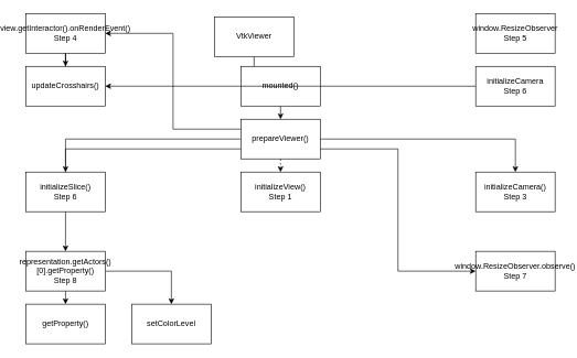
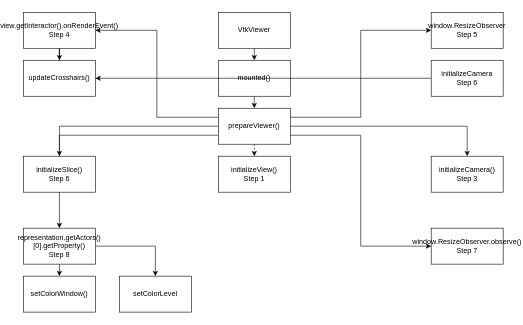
  <mxCell id="0" />
  <mxCell id="1" parent="0" />
  <mxCell id="2" style="edgeStyle=orthogonalEdgeStyle;rounded=0;orthogonalLoop=1;jettySize=auto;html=1;exitX=0.5;exitY=1;exitDx=0;exitDy=0;entryX=0.5;entryY=0;entryDx=0;entryDy=0;" edge="1" parent="1" source="3" target="5"><mxGeometry relative="1" as="geometry" /></mxCell>
- <mxCell id="3" value="VtkViewer" style="rounded=0;whiteSpace=wrap;html=1;" vertex="1" parent="1"><mxGeometry x="305" y="25" width="120" height="60" as="geometry" /></mxCell>
+ <mxCell id="3" value="VtkViewer" style="rounded=0;whiteSpace=wrap;html=1;" vertex="1" parent="1"><mxGeometry x="345" y="20" width="120" height="60" as="geometry" /></mxCell>
  <mxCell id="4" style="edgeStyle=orthogonalEdgeStyle;rounded=0;orthogonalLoop=1;jettySize=auto;html=1;exitX=0.5;exitY=1;exitDx=0;exitDy=0;entryX=0.5;entryY=0;entryDx=0;entryDy=0;" edge="1" parent="1" source="5" target="13"><mxGeometry relative="1" as="geometry" /></mxCell>
  <mxCell id="5" value="mounted()" style="rounded=0;whiteSpace=wrap;html=1;" vertex="1" parent="1"><mxGeometry x="345" y="100" width="120" height="60" as="geometry" /></mxCell>
  <mxCell id="6" style="edgeStyle=orthogonalEdgeStyle;rounded=0;orthogonalLoop=1;jettySize=auto;html=1;exitX=0.5;exitY=1;exitDx=0;exitDy=0;entryX=0.5;entryY=0;entryDx=0;entryDy=0;dashed=1;" edge="1" parent="1" source="13" target="14"><mxGeometry relative="1" as="geometry" /></mxCell>
  <mxCell id="7" style="edgeStyle=orthogonalEdgeStyle;rounded=0;orthogonalLoop=1;jettySize=auto;html=1;exitX=0;exitY=0.5;exitDx=0;exitDy=0;entryX=0.5;entryY=0;entryDx=0;entryDy=0;" edge="1" parent="1" source="13" target="15"><mxGeometry relative="1" as="geometry" /></mxCell>
  <mxCell id="8" style="edgeStyle=orthogonalEdgeStyle;rounded=0;orthogonalLoop=1;jettySize=auto;html=1;exitX=1;exitY=0.5;exitDx=0;exitDy=0;entryX=0.5;entryY=0;entryDx=0;entryDy=0;" edge="1" parent="1" source="13" target="16"><mxGeometry relative="1" as="geometry" /></mxCell>
  <mxCell id="9" style="edgeStyle=orthogonalEdgeStyle;rounded=0;orthogonalLoop=1;jettySize=auto;html=1;exitX=0;exitY=0.25;exitDx=0;exitDy=0;entryX=1;entryY=0.5;entryDx=0;entryDy=0;" edge="1" parent="1" source="13" target="18"><mxGeometry relative="1" as="geometry" /></mxCell>
+ <mxCell id="10" style="edgeStyle=orthogonalEdgeStyle;rounded=0;orthogonalLoop=1;jettySize=auto;html=1;exitX=1;exitY=0.25;exitDx=0;exitDy=0;entryX=0;entryY=0.5;entryDx=0;entryDy=0;" edge="1" parent="1" source="13" target="20"><mxGeometry relative="1" as="geometry" /></mxCell>
  <mxCell id="11" style="edgeStyle=orthogonalEdgeStyle;rounded=0;orthogonalLoop=1;jettySize=auto;html=1;exitX=1;exitY=0.75;exitDx=0;exitDy=0;entryX=0;entryY=0.5;entryDx=0;entryDy=0;" edge="1" parent="1" source="13" target="23"><mxGeometry relative="1" as="geometry" /></mxCell>
  <mxCell id="12" style="edgeStyle=orthogonalEdgeStyle;rounded=0;orthogonalLoop=1;jettySize=auto;html=1;exitX=0;exitY=0.75;exitDx=0;exitDy=0;entryX=0.5;entryY=0;entryDx=0;entryDy=0;" edge="1" parent="1" source="13" target="26"><mxGeometry relative="1" as="geometry" /></mxCell>
  <mxCell id="13" value="prepareViewer()" style="rounded=0;whiteSpace=wrap;html=1;" vertex="1" parent="1"><mxGeometry x="345" y="180" width="120" height="60" as="geometry" /></mxCell>
  <mxCell id="14" value="initializeView()&lt;br&gt;Step 1" style="rounded=0;whiteSpace=wrap;html=1;" vertex="1" parent="1"><mxGeometry x="345" y="260" width="120" height="60" as="geometry" /></mxCell>
  <mxCell id="15" value="initializeSlice()&lt;br&gt;Step 6" style="rounded=0;whiteSpace=wrap;html=1;" vertex="1" parent="1"><mxGeometry x="20" y="260" width="120" height="60" as="geometry" /></mxCell>
  <mxCell id="16" value="initializeCamera()&lt;br&gt;Step 3" style="rounded=0;whiteSpace=wrap;html=1;" vertex="1" parent="1"><mxGeometry x="700" y="260" width="120" height="60" as="geometry" /></mxCell>
  <mxCell id="17" style="edgeStyle=orthogonalEdgeStyle;rounded=0;orthogonalLoop=1;jettySize=auto;html=1;exitX=0.5;exitY=1;exitDx=0;exitDy=0;" edge="1" parent="1" source="18" target="19"><mxGeometry relative="1" as="geometry" /></mxCell>
  <mxCell id="18" value="view.getInteractor().onRenderEvent()&lt;br&gt;Step 4" style="rounded=0;whiteSpace=wrap;html=1;" vertex="1" parent="1"><mxGeometry x="20" y="20" width="120" height="60" as="geometry" /></mxCell>
  <mxCell id="19" value="updateCrosshairs()" style="rounded=0;whiteSpace=wrap;html=1;" vertex="1" parent="1"><mxGeometry x="20" y="100" width="120" height="60" as="geometry" /></mxCell>
  <mxCell id="20" value="window.ResizeObserver&lt;br&gt;Step 5" style="rounded=0;whiteSpace=wrap;html=1;" vertex="1" parent="1"><mxGeometry x="700" y="20" width="120" height="60" as="geometry" /></mxCell>
  <mxCell id="21" style="edgeStyle=orthogonalEdgeStyle;rounded=0;orthogonalLoop=1;jettySize=auto;html=1;exitX=0;exitY=0.5;exitDx=0;exitDy=0;entryX=1;entryY=0.5;entryDx=0;entryDy=0;" edge="1" parent="1" source="22" target="19"><mxGeometry relative="1" as="geometry" /></mxCell>
  <mxCell id="22" value="initializeCamera&lt;br&gt;Step 6" style="rounded=0;whiteSpace=wrap;html=1;" vertex="1" parent="1"><mxGeometry x="700" y="100" width="120" height="60" as="geometry" /></mxCell>
  <mxCell id="23" value="window.ResizeObserver.observe()&lt;br&gt;Step 7" style="rounded=0;whiteSpace=wrap;html=1;" vertex="1" parent="1"><mxGeometry x="700" y="380" width="120" height="60" as="geometry" /></mxCell>
  <mxCell id="24" style="edgeStyle=orthogonalEdgeStyle;rounded=0;orthogonalLoop=1;jettySize=auto;html=1;exitX=0.5;exitY=1;exitDx=0;exitDy=0;entryX=0.5;entryY=0;entryDx=0;entryDy=0;" edge="1" parent="1" source="26" target="27"><mxGeometry relative="1" as="geometry" /></mxCell>
  <mxCell id="25" style="edgeStyle=orthogonalEdgeStyle;rounded=0;orthogonalLoop=1;jettySize=auto;html=1;exitX=1;exitY=0.5;exitDx=0;exitDy=0;entryX=0.5;entryY=0;entryDx=0;entryDy=0;" edge="1" parent="1" source="26" target="28"><mxGeometry relative="1" as="geometry" /></mxCell>
  <mxCell id="26" value="representation.getActors()[0].getProperty()&lt;br&gt;Step 8" style="rounded=0;whiteSpace=wrap;html=1;" vertex="1" parent="1"><mxGeometry x="20" y="380" width="120" height="60" as="geometry" /></mxCell>
- <mxCell id="27" value="getProperty()" style="rounded=0;whiteSpace=wrap;html=1;" vertex="1" parent="1"><mxGeometry x="20" y="460" width="120" height="60" as="geometry" /></mxCell>
+ <mxCell id="27" value="setColorWindow()" style="rounded=0;whiteSpace=wrap;html=1;" vertex="1" parent="1"><mxGeometry x="20" y="460" width="120" height="60" as="geometry" /></mxCell>
  <mxCell id="28" value="setColorLevel" style="rounded=0;whiteSpace=wrap;html=1;" vertex="1" parent="1"><mxGeometry x="180" y="460" width="120" height="60" as="geometry" /></mxCell>
